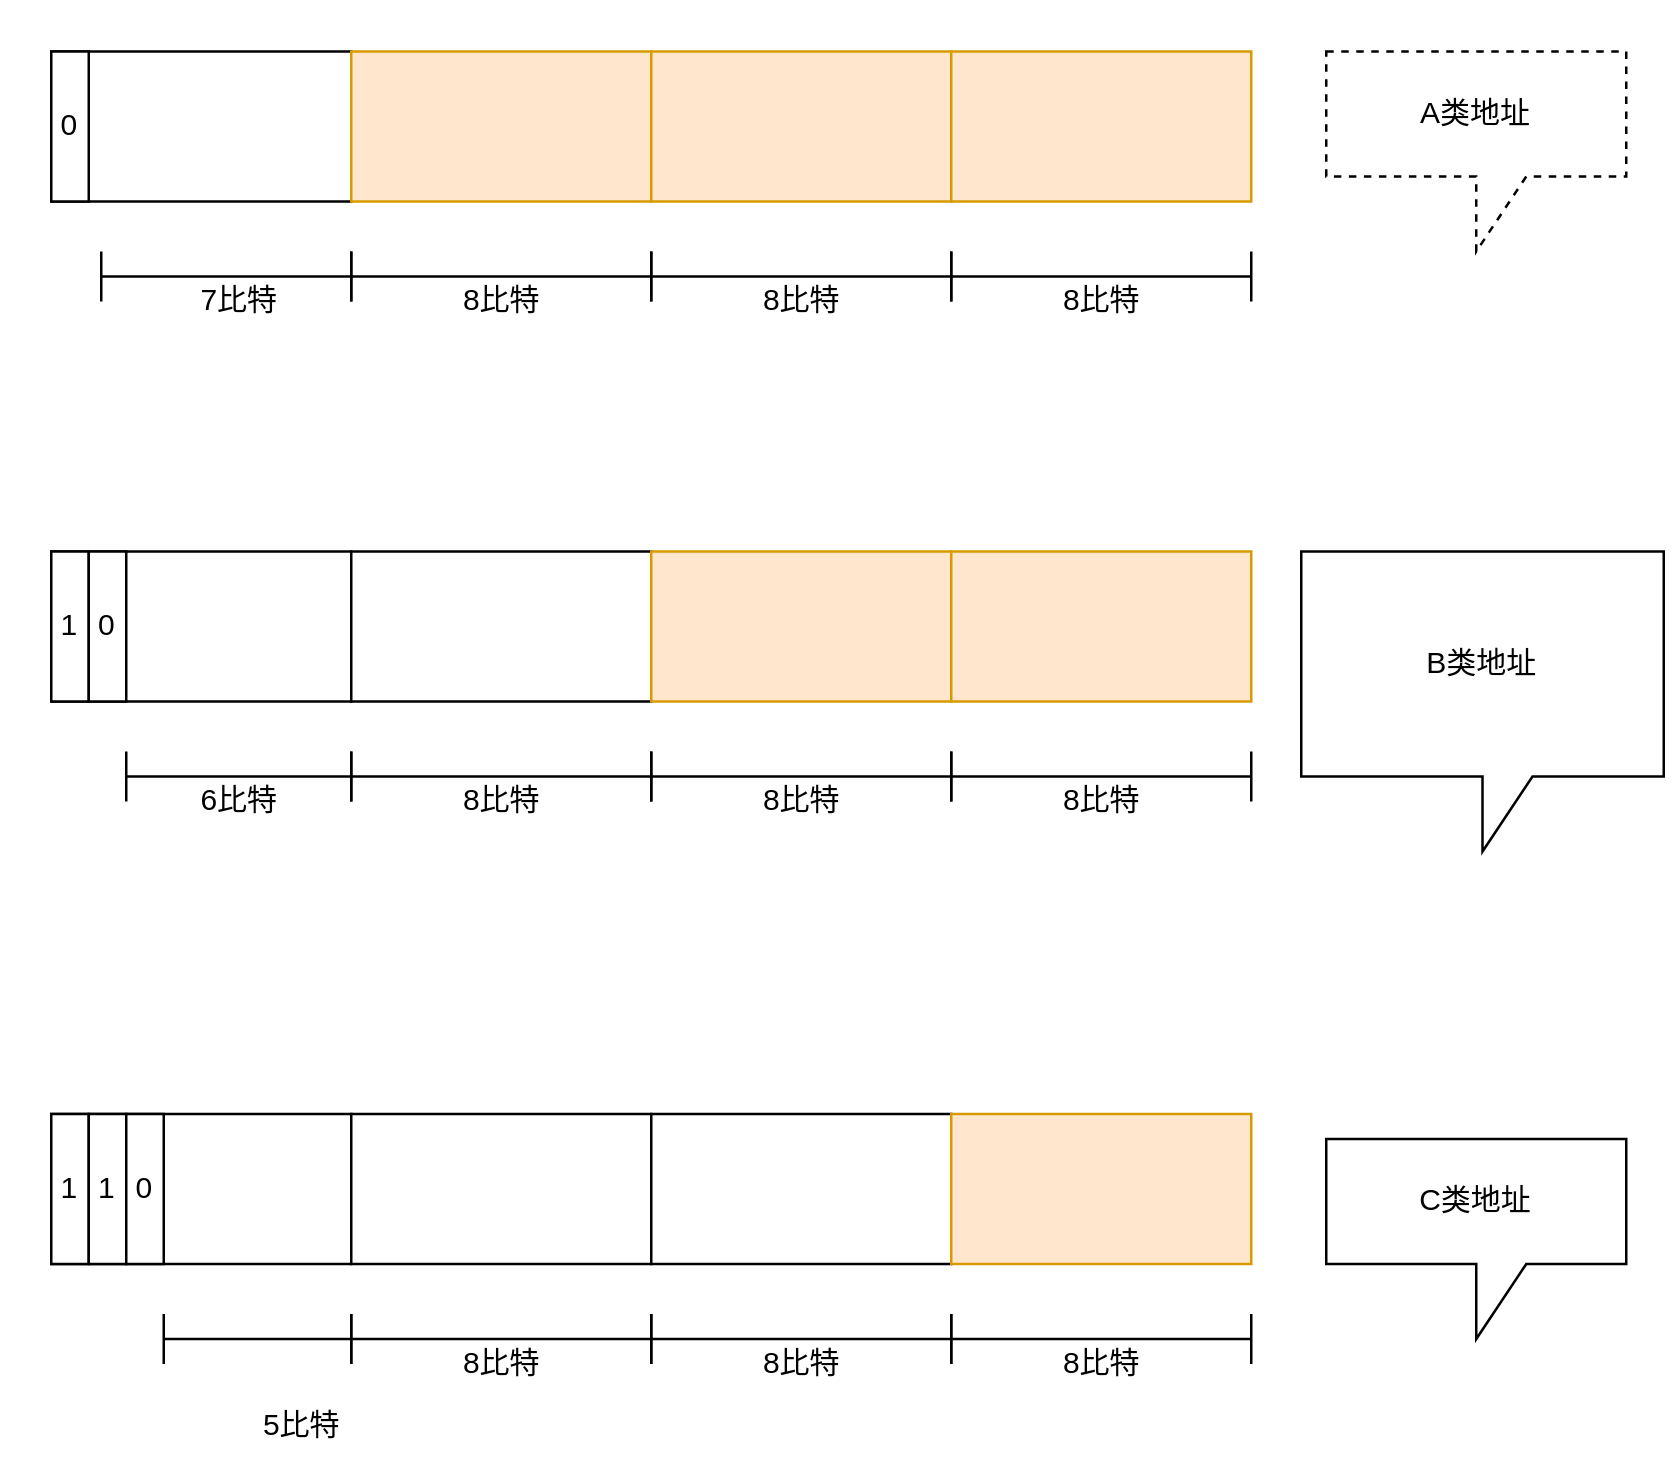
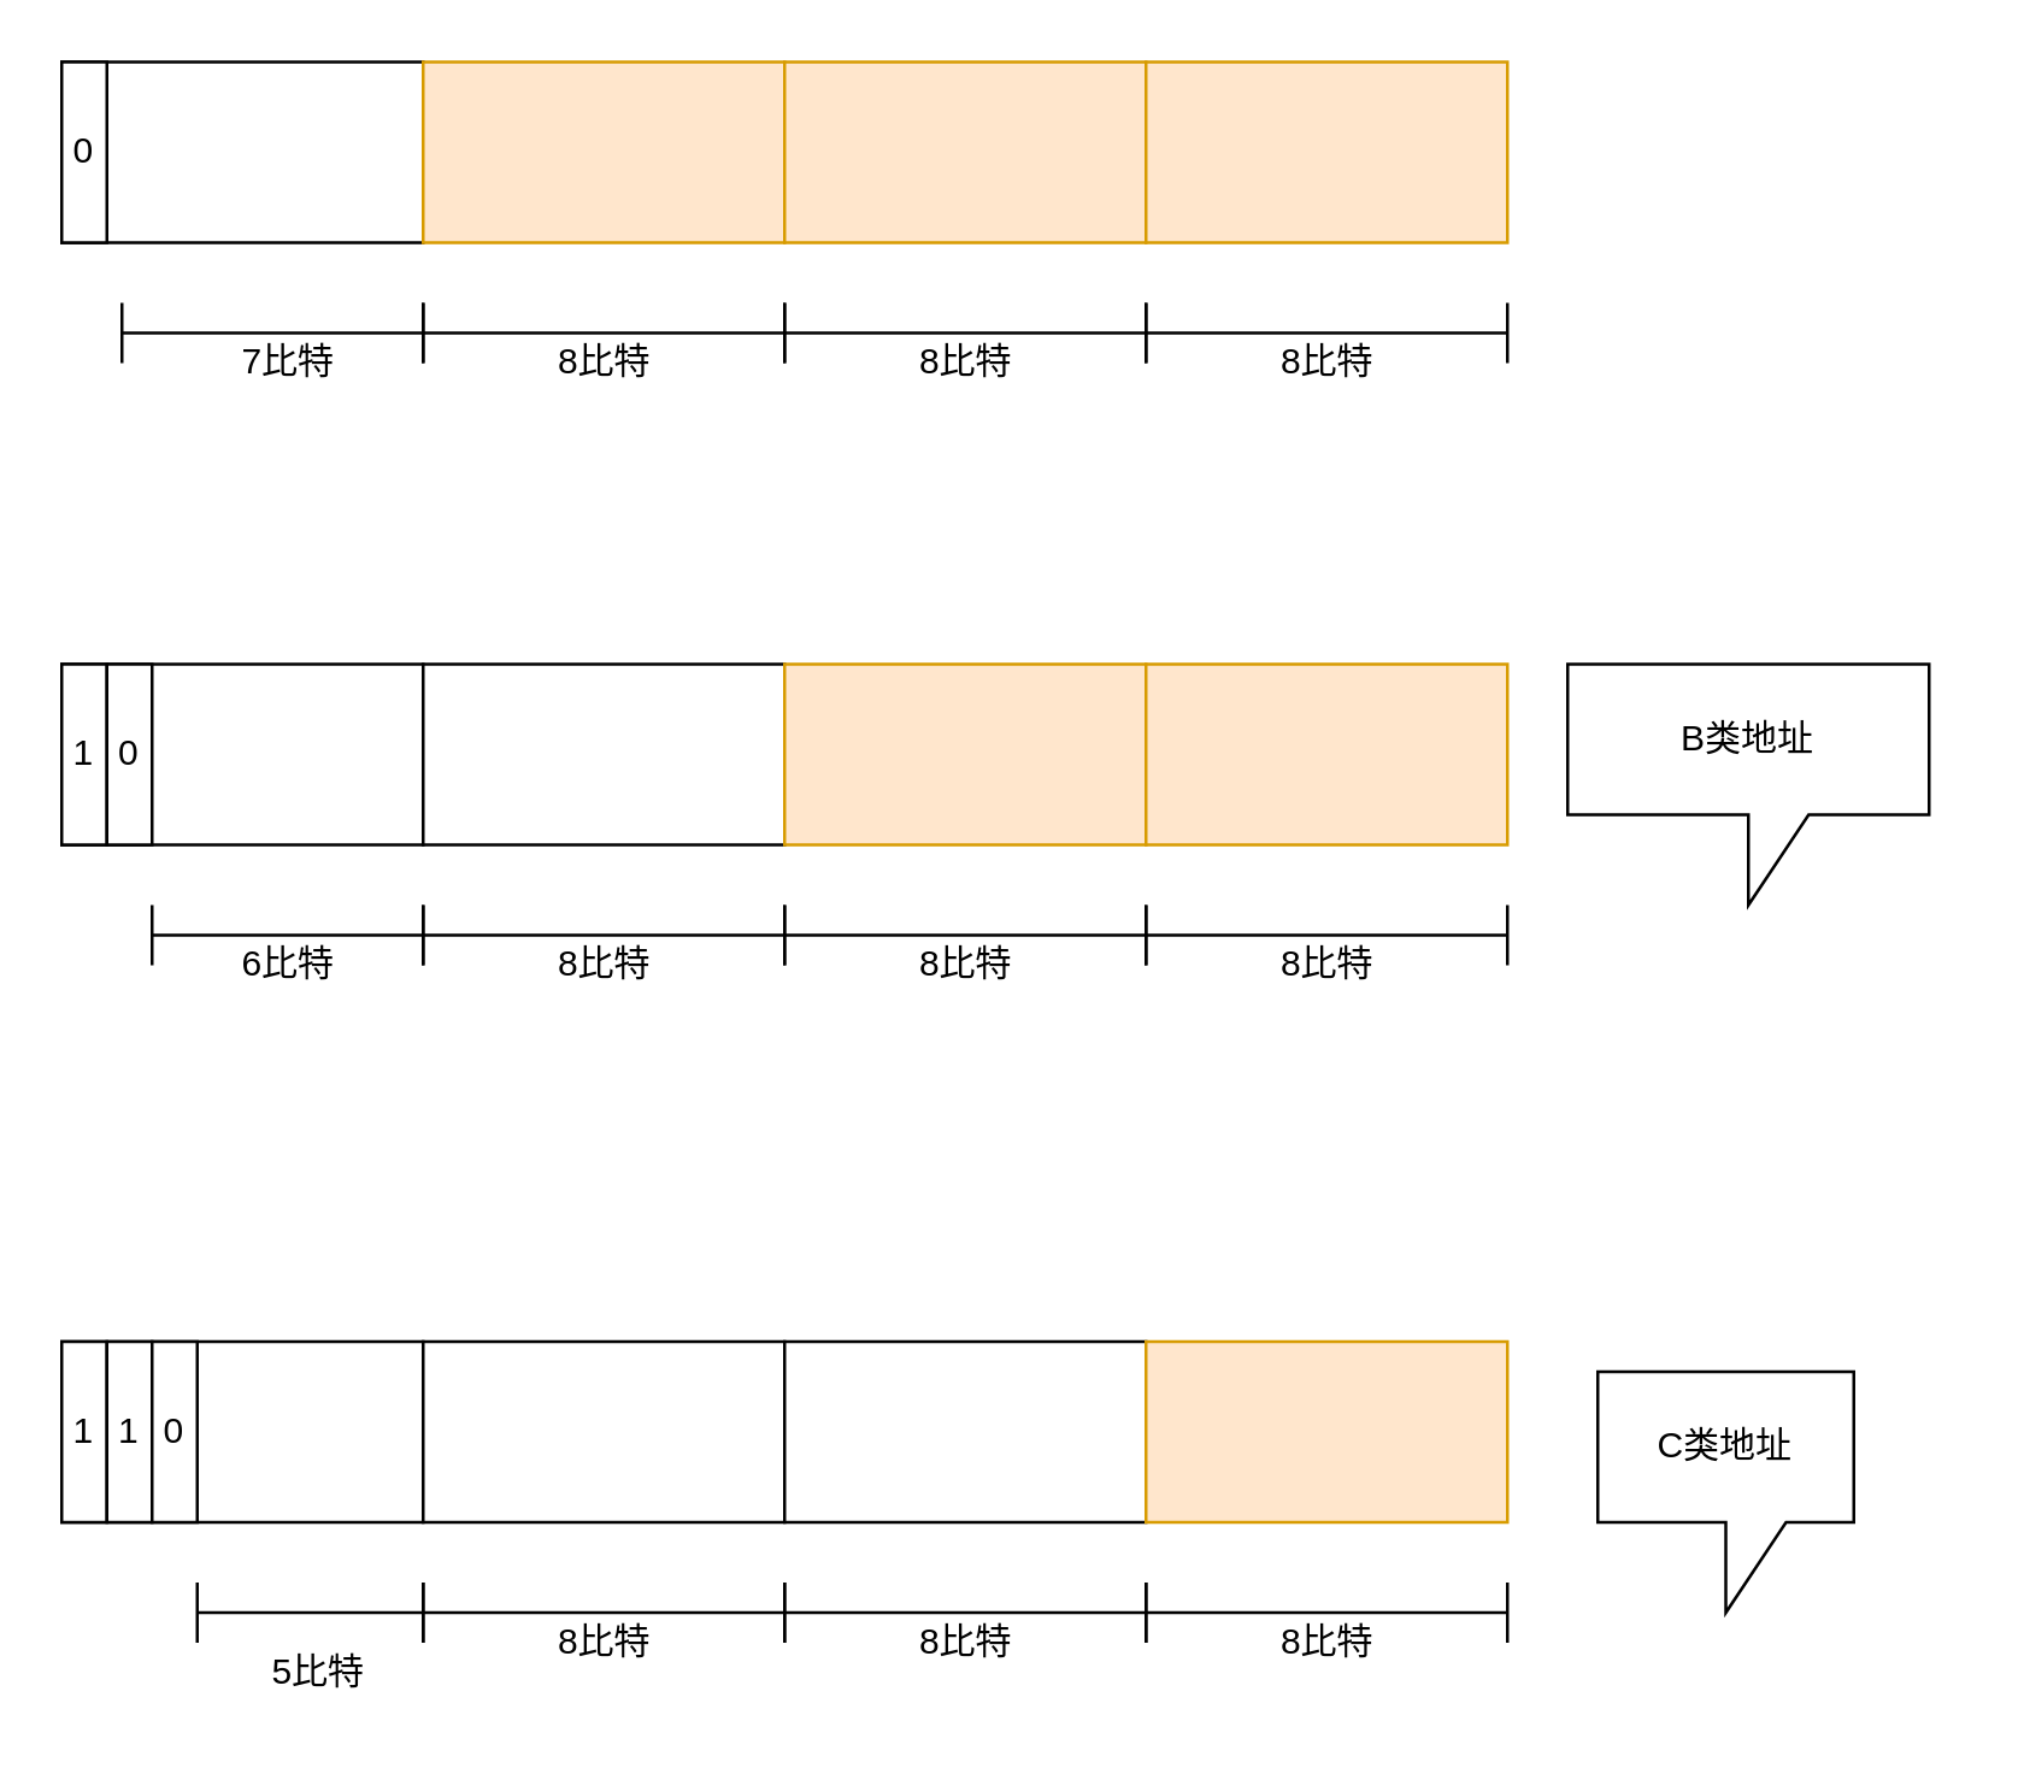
  <mxCell id="0" />
  <mxCell id="1" parent="0" />
  <mxCell id="2" value="" style="rounded=0;whiteSpace=wrap;html=1;" vertex="1" parent="1"><mxGeometry x="20" y="20" width="120" height="60" as="geometry" /></mxCell>
  <mxCell id="3" value="" style="rounded=0;whiteSpace=wrap;html=1;fillColor=#ffe6cc;strokeColor=#d79b00;" vertex="1" parent="1"><mxGeometry x="140" y="20" width="120" height="60" as="geometry" /></mxCell>
  <mxCell id="4" value="" style="rounded=0;whiteSpace=wrap;html=1;fillColor=#ffe6cc;strokeColor=#d79b00;" vertex="1" parent="1"><mxGeometry x="260" y="20" width="120" height="60" as="geometry" /></mxCell>
  <mxCell id="5" value="" style="rounded=0;whiteSpace=wrap;html=1;fillColor=#ffe6cc;strokeColor=#d79b00;" vertex="1" parent="1"><mxGeometry x="380" y="20" width="120" height="60" as="geometry" /></mxCell>
- <mxCell id="6" value="A类地址" style="shape=callout;whiteSpace=wrap;html=1;perimeter=calloutPerimeter;dashed=1;" vertex="1" parent="1"><mxGeometry x="530" y="20" width="120" height="80" as="geometry" /></mxCell>
  <mxCell id="7" value="" style="shape=crossbar;whiteSpace=wrap;html=1;rounded=1;" vertex="1" parent="1"><mxGeometry x="140" y="100" width="120" height="20" as="geometry" /></mxCell>
  <mxCell id="8" value="8比特" style="text;html=1;resizable=0;autosize=1;align=center;verticalAlign=middle;points=[];fillColor=none;strokeColor=none;rounded=0;dashed=1;" vertex="1" parent="1"><mxGeometry x="175" y="110" width="50" height="20" as="geometry" /></mxCell>
  <mxCell id="9" value="" style="shape=crossbar;whiteSpace=wrap;html=1;rounded=1;" vertex="1" parent="1"><mxGeometry x="260" y="100" width="120" height="20" as="geometry" /></mxCell>
  <mxCell id="10" value="8比特" style="text;html=1;resizable=0;autosize=1;align=center;verticalAlign=middle;points=[];fillColor=none;strokeColor=none;rounded=0;" vertex="1" parent="1"><mxGeometry x="295" y="110" width="50" height="20" as="geometry" /></mxCell>
  <mxCell id="11" value="" style="shape=crossbar;whiteSpace=wrap;html=1;rounded=1;" vertex="1" parent="1"><mxGeometry x="380" y="100" width="120" height="20" as="geometry" /></mxCell>
  <mxCell id="12" value="8比特" style="text;html=1;resizable=0;autosize=1;align=center;verticalAlign=middle;points=[];fillColor=none;strokeColor=none;rounded=0;dashed=1;" vertex="1" parent="1"><mxGeometry x="415" y="110" width="50" height="20" as="geometry" /></mxCell>
  <mxCell id="13" value="" style="shape=crossbar;whiteSpace=wrap;html=1;rounded=1;" vertex="1" parent="1"><mxGeometry x="40" y="100" width="100" height="20" as="geometry" /></mxCell>
  <mxCell id="14" value="7比特" style="text;html=1;resizable=0;autosize=1;align=center;verticalAlign=middle;points=[];fillColor=none;strokeColor=none;rounded=0;" vertex="1" parent="1"><mxGeometry x="70" y="110" width="50" height="20" as="geometry" /></mxCell>
  <mxCell id="15" value="0" style="rounded=0;whiteSpace=wrap;html=1;" vertex="1" parent="1"><mxGeometry x="20" y="20" width="15" height="60" as="geometry" /></mxCell>
  <mxCell id="16" value="" style="rounded=0;whiteSpace=wrap;html=1;" vertex="1" parent="1"><mxGeometry x="20" y="220" width="120" height="60" as="geometry" /></mxCell>
  <mxCell id="17" value="" style="rounded=0;whiteSpace=wrap;html=1;" vertex="1" parent="1"><mxGeometry x="140" y="220" width="120" height="60" as="geometry" /></mxCell>
  <mxCell id="18" value="" style="rounded=0;whiteSpace=wrap;html=1;fillColor=#ffe6cc;strokeColor=#d79b00;" vertex="1" parent="1"><mxGeometry x="260" y="220" width="120" height="60" as="geometry" /></mxCell>
  <mxCell id="19" value="" style="rounded=0;whiteSpace=wrap;html=1;fillColor=#ffe6cc;strokeColor=#d79b00;" vertex="1" parent="1"><mxGeometry x="380" y="220" width="120" height="60" as="geometry" /></mxCell>
  <mxCell id="20" value="" style="shape=crossbar;whiteSpace=wrap;html=1;rounded=1;" vertex="1" parent="1"><mxGeometry x="260" y="300" width="120" height="20" as="geometry" /></mxCell>
  <mxCell id="21" value="8比特" style="text;html=1;resizable=0;autosize=1;align=center;verticalAlign=middle;points=[];fillColor=none;strokeColor=none;rounded=0;" vertex="1" parent="1"><mxGeometry x="295" y="310" width="50" height="20" as="geometry" /></mxCell>
  <mxCell id="22" value="" style="shape=crossbar;whiteSpace=wrap;html=1;rounded=1;" vertex="1" parent="1"><mxGeometry x="380" y="300" width="120" height="20" as="geometry" /></mxCell>
  <mxCell id="23" value="8比特" style="text;html=1;resizable=0;autosize=1;align=center;verticalAlign=middle;points=[];fillColor=none;strokeColor=none;rounded=0;dashed=1;" vertex="1" parent="1"><mxGeometry x="415" y="310" width="50" height="20" as="geometry" /></mxCell>
  <mxCell id="24" value="1" style="rounded=0;whiteSpace=wrap;html=1;" vertex="1" parent="1"><mxGeometry x="20" y="220" width="15" height="60" as="geometry" /></mxCell>
  <mxCell id="25" value="0" style="rounded=0;whiteSpace=wrap;html=1;" vertex="1" parent="1"><mxGeometry x="35" y="220" width="15" height="60" as="geometry" /></mxCell>
  <mxCell id="26" value="" style="shape=crossbar;whiteSpace=wrap;html=1;rounded=1;" vertex="1" parent="1"><mxGeometry x="140" y="300" width="120" height="20" as="geometry" /></mxCell>
  <mxCell id="27" value="8比特" style="text;html=1;resizable=0;autosize=1;align=center;verticalAlign=middle;points=[];fillColor=none;strokeColor=none;rounded=0;" vertex="1" parent="1"><mxGeometry x="175" y="310" width="50" height="20" as="geometry" /></mxCell>
  <mxCell id="28" value="" style="shape=crossbar;whiteSpace=wrap;html=1;rounded=1;" vertex="1" parent="1"><mxGeometry x="50" y="300" width="90" height="20" as="geometry" /></mxCell>
  <mxCell id="29" value="6比特" style="text;html=1;resizable=0;autosize=1;align=center;verticalAlign=middle;points=[];fillColor=none;strokeColor=none;rounded=0;" vertex="1" parent="1"><mxGeometry x="70" y="310" width="50" height="20" as="geometry" /></mxCell>
- <mxCell id="30" value="B类地址" style="shape=callout;whiteSpace=wrap;html=1;perimeter=calloutPerimeter;" vertex="1" parent="1"><mxGeometry x="520" y="220" width="145" height="120" as="geometry" /></mxCell>
+ <mxCell id="30" value="B类地址" style="shape=callout;whiteSpace=wrap;html=1;perimeter=calloutPerimeter;" vertex="1" parent="1"><mxGeometry x="520" y="220" width="120" height="80" as="geometry" /></mxCell>
  <mxCell id="31" value="" style="rounded=0;whiteSpace=wrap;html=1;" vertex="1" parent="1"><mxGeometry x="20" y="445" width="120" height="60" as="geometry" /></mxCell>
  <mxCell id="32" value="" style="rounded=0;whiteSpace=wrap;html=1;" vertex="1" parent="1"><mxGeometry x="140" y="445" width="120" height="60" as="geometry" /></mxCell>
  <mxCell id="33" value="" style="rounded=0;whiteSpace=wrap;html=1;" vertex="1" parent="1"><mxGeometry x="260" y="445" width="120" height="60" as="geometry" /></mxCell>
  <mxCell id="34" value="" style="rounded=0;whiteSpace=wrap;html=1;fillColor=#ffe6cc;strokeColor=#d79b00;" vertex="1" parent="1"><mxGeometry x="380" y="445" width="120" height="60" as="geometry" /></mxCell>
  <mxCell id="35" value="" style="shape=crossbar;whiteSpace=wrap;html=1;rounded=1;" vertex="1" parent="1"><mxGeometry x="260" y="525" width="120" height="20" as="geometry" /></mxCell>
  <mxCell id="36" value="8比特" style="text;html=1;resizable=0;autosize=1;align=center;verticalAlign=middle;points=[];fillColor=none;strokeColor=none;rounded=0;" vertex="1" parent="1"><mxGeometry x="295" y="535" width="50" height="20" as="geometry" /></mxCell>
  <mxCell id="37" value="" style="shape=crossbar;whiteSpace=wrap;html=1;rounded=1;" vertex="1" parent="1"><mxGeometry x="380" y="525" width="120" height="20" as="geometry" /></mxCell>
  <mxCell id="38" value="8比特" style="text;html=1;resizable=0;autosize=1;align=center;verticalAlign=middle;points=[];fillColor=none;strokeColor=none;rounded=0;dashed=1;" vertex="1" parent="1"><mxGeometry x="415" y="535" width="50" height="20" as="geometry" /></mxCell>
  <mxCell id="39" value="1" style="rounded=0;whiteSpace=wrap;html=1;" vertex="1" parent="1"><mxGeometry x="20" y="445" width="15" height="60" as="geometry" /></mxCell>
  <mxCell id="40" value="1" style="rounded=0;whiteSpace=wrap;html=1;" vertex="1" parent="1"><mxGeometry x="35" y="445" width="15" height="60" as="geometry" /></mxCell>
  <mxCell id="41" value="" style="shape=crossbar;whiteSpace=wrap;html=1;rounded=1;" vertex="1" parent="1"><mxGeometry x="140" y="525" width="120" height="20" as="geometry" /></mxCell>
  <mxCell id="42" value="8比特" style="text;html=1;resizable=0;autosize=1;align=center;verticalAlign=middle;points=[];fillColor=none;strokeColor=none;rounded=0;" vertex="1" parent="1"><mxGeometry x="175" y="535" width="50" height="20" as="geometry" /></mxCell>
  <mxCell id="43" value="" style="shape=crossbar;whiteSpace=wrap;html=1;rounded=1;" vertex="1" parent="1"><mxGeometry x="65" y="525" width="75" height="20" as="geometry" /></mxCell>
- <mxCell id="44" value="5比特" style="text;html=1;resizable=0;autosize=1;align=center;verticalAlign=middle;points=[];fillColor=none;strokeColor=none;rounded=0;" vertex="1" parent="1"><mxGeometry x="95" y="560" width="50" height="20" as="geometry" /></mxCell>
- <mxCell id="45" value="C类地址" style="shape=callout;whiteSpace=wrap;html=1;perimeter=calloutPerimeter;" vertex="1" parent="1"><mxGeometry x="530" y="455" width="120" height="80" as="geometry" /></mxCell>
+ <mxCell id="44" value="5比特" style="text;html=1;resizable=0;autosize=1;align=center;verticalAlign=middle;points=[];fillColor=none;strokeColor=none;rounded=0;" vertex="1" parent="1"><mxGeometry x="80" y="545" width="50" height="20" as="geometry" /></mxCell>
+ <mxCell id="45" value="C类地址" style="shape=callout;whiteSpace=wrap;html=1;perimeter=calloutPerimeter;" vertex="1" parent="1"><mxGeometry x="530" y="455" width="85" height="80" as="geometry" /></mxCell>
  <mxCell id="46" value="0" style="rounded=0;whiteSpace=wrap;html=1;" vertex="1" parent="1"><mxGeometry x="50" y="445" width="15" height="60" as="geometry" /></mxCell>
